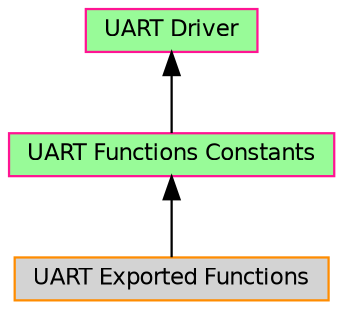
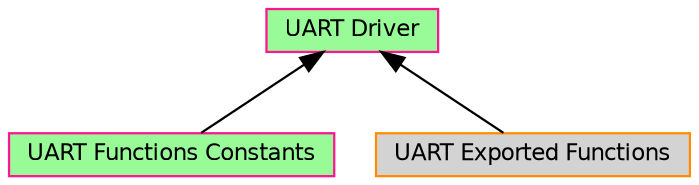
  digraph {
    rankdir=TB
    node [color=deeppink fillcolor=palegreen fontname=Helvetica fontsize=10 shape=box style=filled]
    edge [dir=back fontname=Helvetica fontsize=10 labelfontname=Helvetica labelfontsize=10 shape=plaintext style=solid]
    n1 [height=0.2 label="UART Driver" width=0.4]
    n2 [fontcolor=black height=0.2 label="UART Functions Constants" width=0.4]
    n3 [color=darkorange fillcolor=lightgrey height=0.2 label="UART Exported Functions" width=0.4]
    n1 -> n2
-   n2 -> n3
+   n1 -> n3
  }
